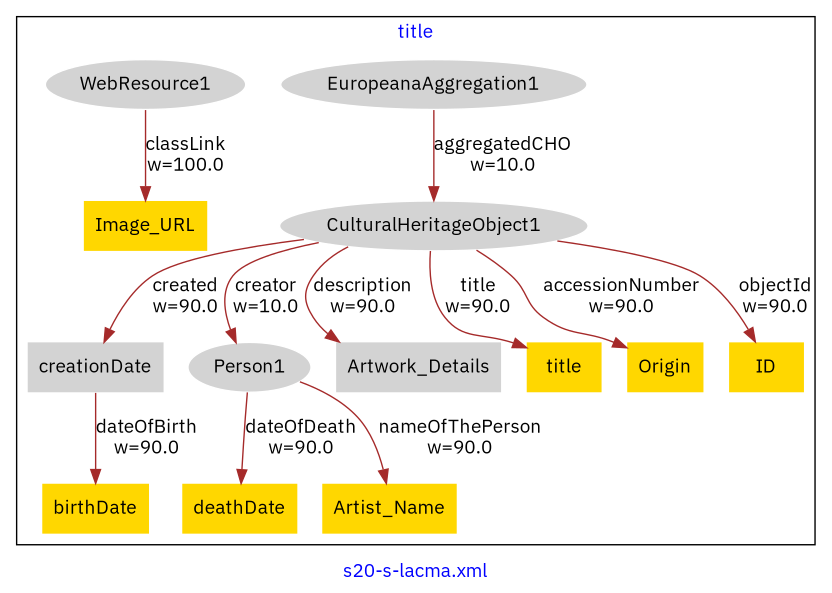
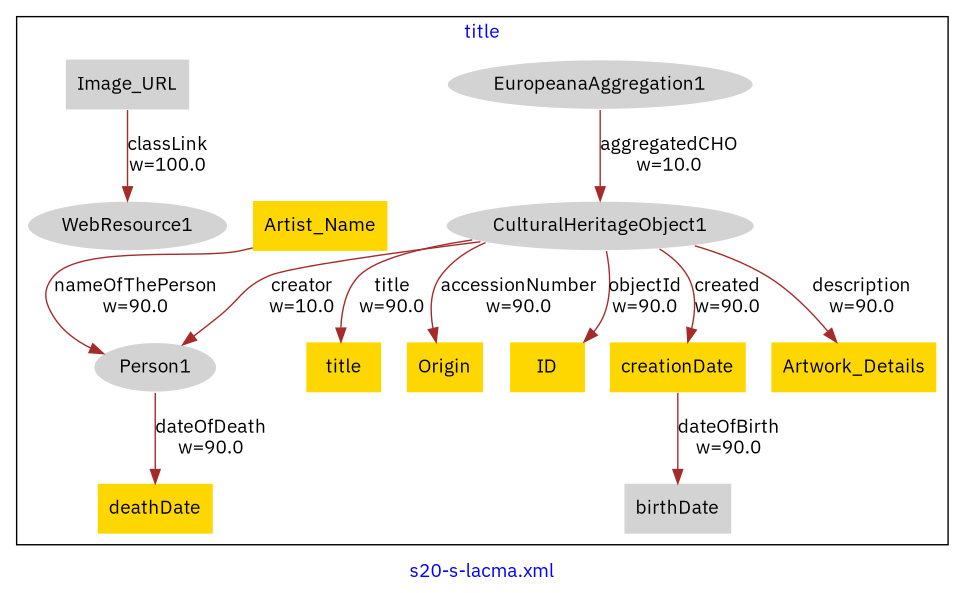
  digraph {
    fontcolor=blue
    fontname="IBM Plex Sans"
    label="s20-s-lacma.xml"
    remincross=true
    node [fillcolor=gold fontname="IBM Plex Sans" style=filled shape=plaintext]
    edge [color=brown fontcolor=black fontname="IBM Plex Sans"]
    n1 [color=white fillcolor=lightgray label="CulturalHeritageObject1\n" shape=""]
-   n2 [fillcolor=lightgray label="creationDate\n"]
+   n2 [label="creationDate\n"]
    n3 [color=white fillcolor=lightgray label="Person1\n" shape=""]
-   n4 [fillcolor=lightgray label="Artwork_Details\n"]
+   n4 [label="Artwork_Details\n"]
    n5 [label="title\n"]
    n6 [label="Origin\n"]
    n7 [label="ID\n"]
-   n8 [label="birthDate\n"]
+   n8 [fillcolor=lightgray label="birthDate\n"]
    n9 [label="deathDate\n"]
    n10 [label="Artist_Name\n"]
    n11 [color=white fillcolor=lightgray label="EuropeanaAggregation1\n" shape=""]
    n12 [color=white fillcolor=lightgray label="WebResource1\n" shape=""]
-   n13 [label="Image_URL\n"]
+   n13 [fillcolor=lightgray label="Image_URL\n"]
    subgraph cluster_1 {
      label=title
      n1
      n2
      n3
      n4
      n5
      n6
      n7
      n8
      n9
      n10
      n11
      n12
      n13
    }
    n1 -> n2 [label="created\nw=90.0"]
    n1 -> n3 [label="creator\nw=10.0"]
    n1 -> n4 [label="description\nw=90.0"]
    n1 -> n5 [label="title\nw=90.0"]
    n1 -> n6 [label="accessionNumber\nw=90.0"]
    n1 -> n7 [label="objectId\nw=90.0"]
    n2 -> n8 [label="dateOfBirth\nw=90.0"]
    n3 -> n9 [label="dateOfDeath\nw=90.0"]
-   n3 -> n10 [label="nameOfThePerson\nw=90.0"]
+   n10 -> n3 [label="nameOfThePerson\nw=90.0"]
    n11 -> n1 [label="aggregatedCHO\nw=10.0"]
-   n12 -> n13 [label="classLink\nw=100.0"]
+   n13 -> n12 [label="classLink\nw=100.0"]
  }
